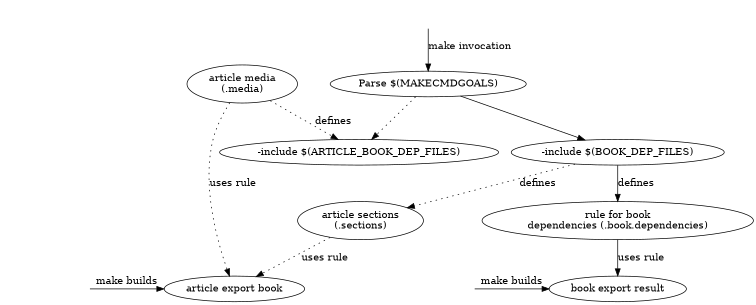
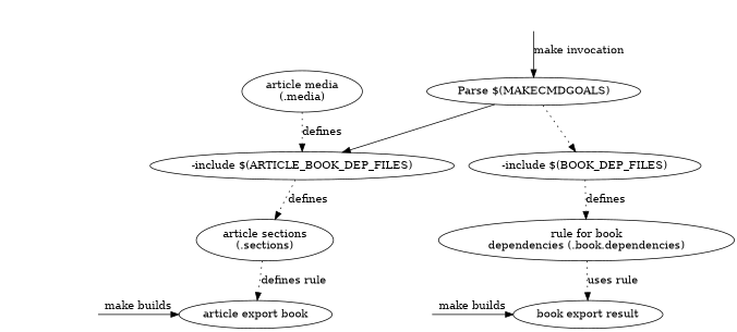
  digraph {
    edge [style=dotted]
    n1 [label="book export result"]
    book_dummy [shape=none style=invis]
    n3 [label="article export book"]
    article_dummy [shape=none style=invis]
    start [shape=none style=invis]
    n6 [label="Parse $(MAKECMDGOALS)"]
    n7 [label="-include $(BOOK_DEP_FILES)"]
    n8 [label="-include $(ARTICLE_BOOK_DEP_FILES)"]
    n9 [label="rule for book\ndependencies (.book.dependencies)"]
    n10 [label="article sections\n(.sections)"]
    n11 [label="article media\n(.media)"]
    subgraph sub_1 {
      rank=same
      n1
      book_dummy
    }
    subgraph sub_2 {
      rank=same
      n3
      article_dummy
    }
    book_dummy -> n1 [label="make builds" style=""]
    article_dummy -> n3 [label="make builds" style=""]
    start -> n6 [label="make invocation" style=""]
-   n6 -> n7 [style=""]
-   n6 -> n8
-   n7 -> n9 [label=defines style=solid]
-   n7 -> n10 [label=defines]
-   n9 -> n1 [label="uses rule" style=solid]
-   n10 -> n3 [label="uses rule"]
-   n11 -> n3 [label="uses rule"]
+   n6 -> n7
+   n6 -> n8 [style=""]
+   n7 -> n9 [label=defines]
+   n8 -> n10 [label=defines]
+   n9 -> n1 [label="uses rule"]
+   n10 -> n3 [label="defines rule"]
    n11 -> n8 [label=defines]
  }
